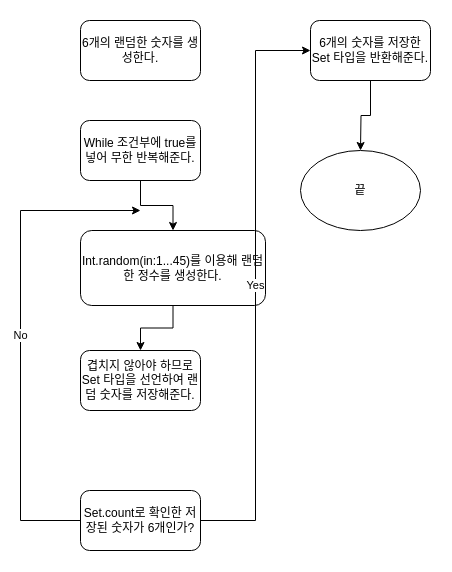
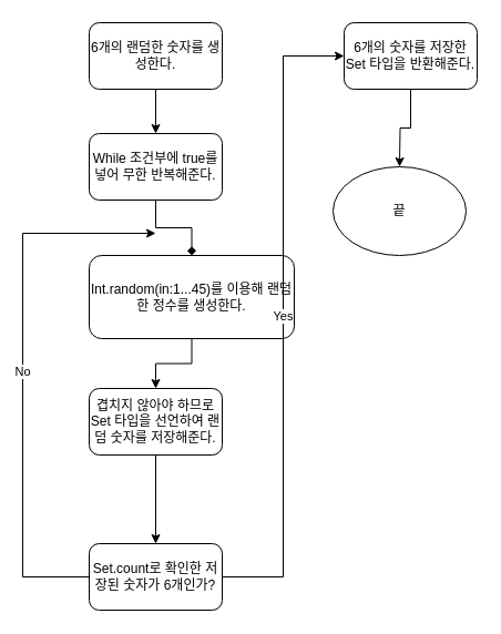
  <mxCell id="0" />
  <mxCell id="1" parent="0" />
  <mxCell id="2" value="" style="edgeStyle=orthogonalEdgeStyle;rounded=0;orthogonalLoop=1;jettySize=auto;html=1;" parent="1" source="3" target="5" edge="1"><mxGeometry relative="1" as="geometry" /></mxCell>
  <mxCell id="3" value="Int.random(in:1...45)를 이용해 랜덤한 정수를 생성한다." style="rounded=1;whiteSpace=wrap;html=1;" parent="1" vertex="1"><mxGeometry x="80" y="230" width="185" height="75" as="geometry" /></mxCell>
+ <mxCell id="4" value="" style="edgeStyle=orthogonalEdgeStyle;rounded=0;orthogonalLoop=1;jettySize=auto;html=1;" parent="1" source="5" target="11" edge="1"><mxGeometry relative="1" as="geometry" /></mxCell>
  <mxCell id="5" value="겹치지 않아야 하므로 Set 타입을 선언하여 랜덤 숫자를 저장해준다." style="rounded=1;whiteSpace=wrap;html=1;" parent="1" vertex="1"><mxGeometry x="80" y="350" width="120" height="60" as="geometry" /></mxCell>
+ <mxCell id="6" value="" style="edgeStyle=orthogonalEdgeStyle;rounded=0;orthogonalLoop=1;jettySize=auto;html=1;" parent="1" source="7" target="9" edge="1"><mxGeometry relative="1" as="geometry" /></mxCell>
  <mxCell id="7" value="6개의 랜덤한 숫자를 생성한다." style="rounded=1;whiteSpace=wrap;html=1;" parent="1" vertex="1"><mxGeometry x="80" y="20" width="120" height="60" as="geometry" /></mxCell>
- <mxCell id="8" value="" style="edgeStyle=orthogonalEdgeStyle;rounded=0;orthogonalLoop=1;jettySize=auto;html=1;" parent="1" source="9" target="3" edge="1"><mxGeometry relative="1" as="geometry" /></mxCell>
+ <mxCell id="8" value="" style="edgeStyle=orthogonalEdgeStyle;rounded=0;orthogonalLoop=1;jettySize=auto;html=1;endArrow=diamond;" parent="1" source="9" target="3" edge="1"><mxGeometry relative="1" as="geometry" /></mxCell>
  <mxCell id="9" value="While 조건부에 true를 넣어 무한 반복해준다." style="rounded=1;whiteSpace=wrap;html=1;" parent="1" vertex="1"><mxGeometry x="80" y="120" width="120" height="60" as="geometry" /></mxCell>
  <mxCell id="10" value="Yes" style="edgeStyle=orthogonalEdgeStyle;rounded=0;orthogonalLoop=1;jettySize=auto;html=1;entryX=0;entryY=0.5;entryDx=0;entryDy=0;" parent="1" source="11" target="13" edge="1"><mxGeometry relative="1" as="geometry" /></mxCell>
  <mxCell id="11" value="Set.count로 확인한 저장된 숫자가 6개인가?" style="rounded=1;whiteSpace=wrap;html=1;" parent="1" vertex="1"><mxGeometry x="80" y="490" width="120" height="60" as="geometry" /></mxCell>
  <mxCell id="12" value="" style="edgeStyle=orthogonalEdgeStyle;rounded=0;orthogonalLoop=1;jettySize=auto;html=1;" parent="1" source="13" edge="1"><mxGeometry relative="1" as="geometry"><mxPoint x="360" y="150" as="targetPoint" /></mxGeometry></mxCell>
  <mxCell id="13" value="6개의 숫자를 저장한 Set 타입을 반환해준다." style="rounded=1;whiteSpace=wrap;html=1;" parent="1" vertex="1"><mxGeometry x="310" y="20" width="120" height="60" as="geometry" /></mxCell>
  <mxCell id="14" value="No" style="edgeStyle=orthogonalEdgeStyle;rounded=0;orthogonalLoop=1;jettySize=auto;html=1;exitX=0;exitY=0.5;exitDx=0;exitDy=0;" parent="1" source="11" edge="1"><mxGeometry relative="1" as="geometry"><mxPoint x="140" y="210" as="targetPoint" /><Array as="points"><mxPoint x="20" y="520" /><mxPoint x="20" y="210" /></Array><mxPoint x="80" y="660" as="sourcePoint" /></mxGeometry></mxCell>
  <mxCell id="15" value="끝" style="ellipse;whiteSpace=wrap;html=1;" parent="1" vertex="1"><mxGeometry x="300" y="150" width="120" height="80" as="geometry" /></mxCell>
